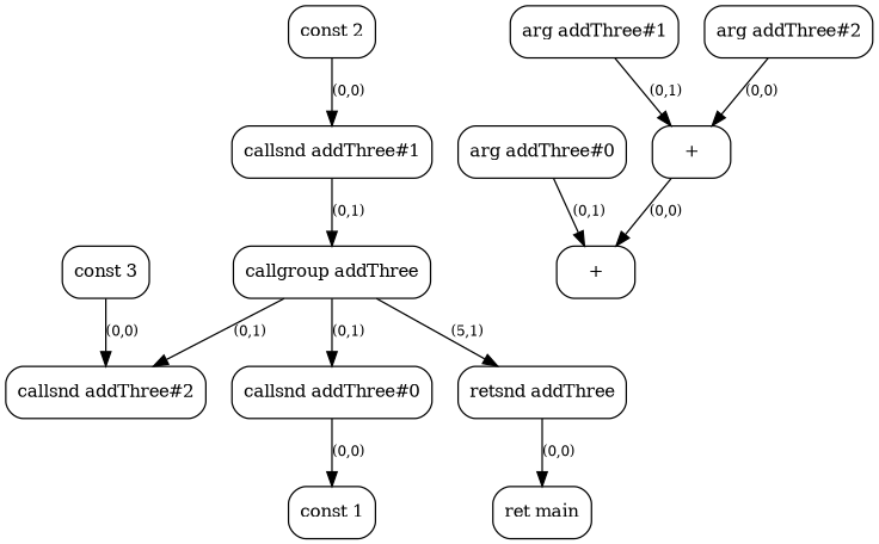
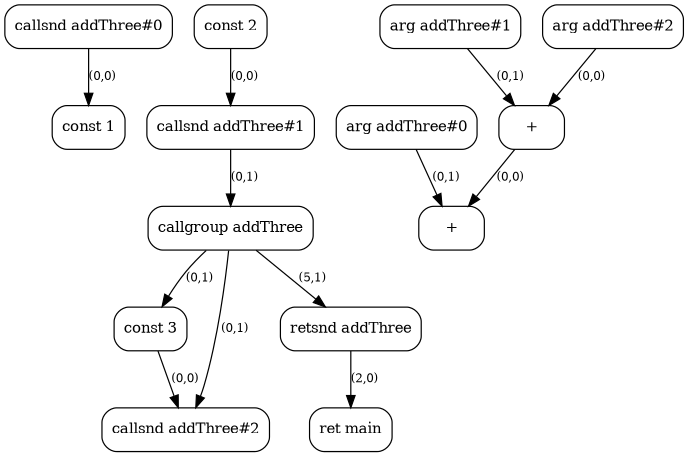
  digraph {
    rankdir=TB
    node [fontsize=12 shape=box style=rounded]
    edge [fontsize=10]
    n1 [label="const 1"]
    n2 [label="callsnd addThree#0"]
    n3 [label="const 2"]
    n4 [label="callsnd addThree#1"]
    n5 [label="callgroup addThree"]
    n6 [label="const 3"]
    n7 [label="callsnd addThree#2"]
    n8 [label="arg addThree#0"]
    n9 [label="+"]
    n10 [label="arg addThree#1"]
    n11 [label="+"]
    n12 [label="arg addThree#2"]
    n13 [label="retsnd addThree"]
    n14 [label="ret main"]
    n2 -> n1 [label="(0,0)"]
    n3 -> n4 [label="(0,0)"]
    n4 -> n5 [label="(0,1)"]
-   n5 -> n2 [label="(0,1)"]
+   n5 -> n6 [label="(0,1)"]
    n5 -> n7 [label="(0,1)"]
    n5 -> n13 [label="(5,1)"]
    n6 -> n7 [label="(0,0)"]
    n8 -> n9 [label="(0,1)"]
    n10 -> n11 [label="(0,1)"]
    n11 -> n9 [label="(0,0)"]
    n12 -> n11 [label="(0,0)"]
-   n13 -> n14 [label="(0,0)"]
+   n13 -> n14 [label="(2,0)"]
  }
